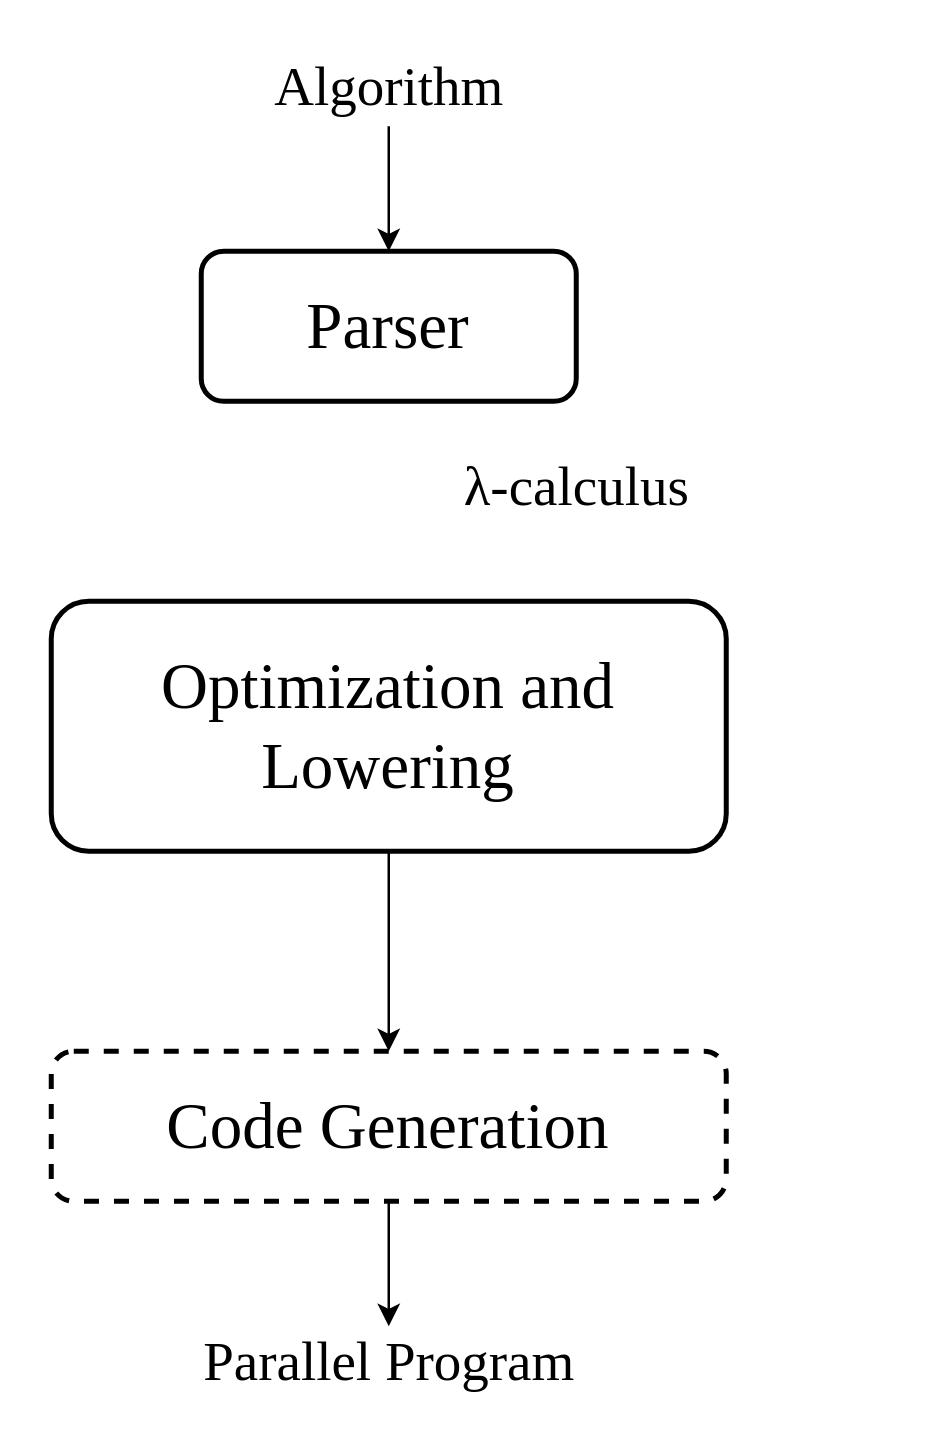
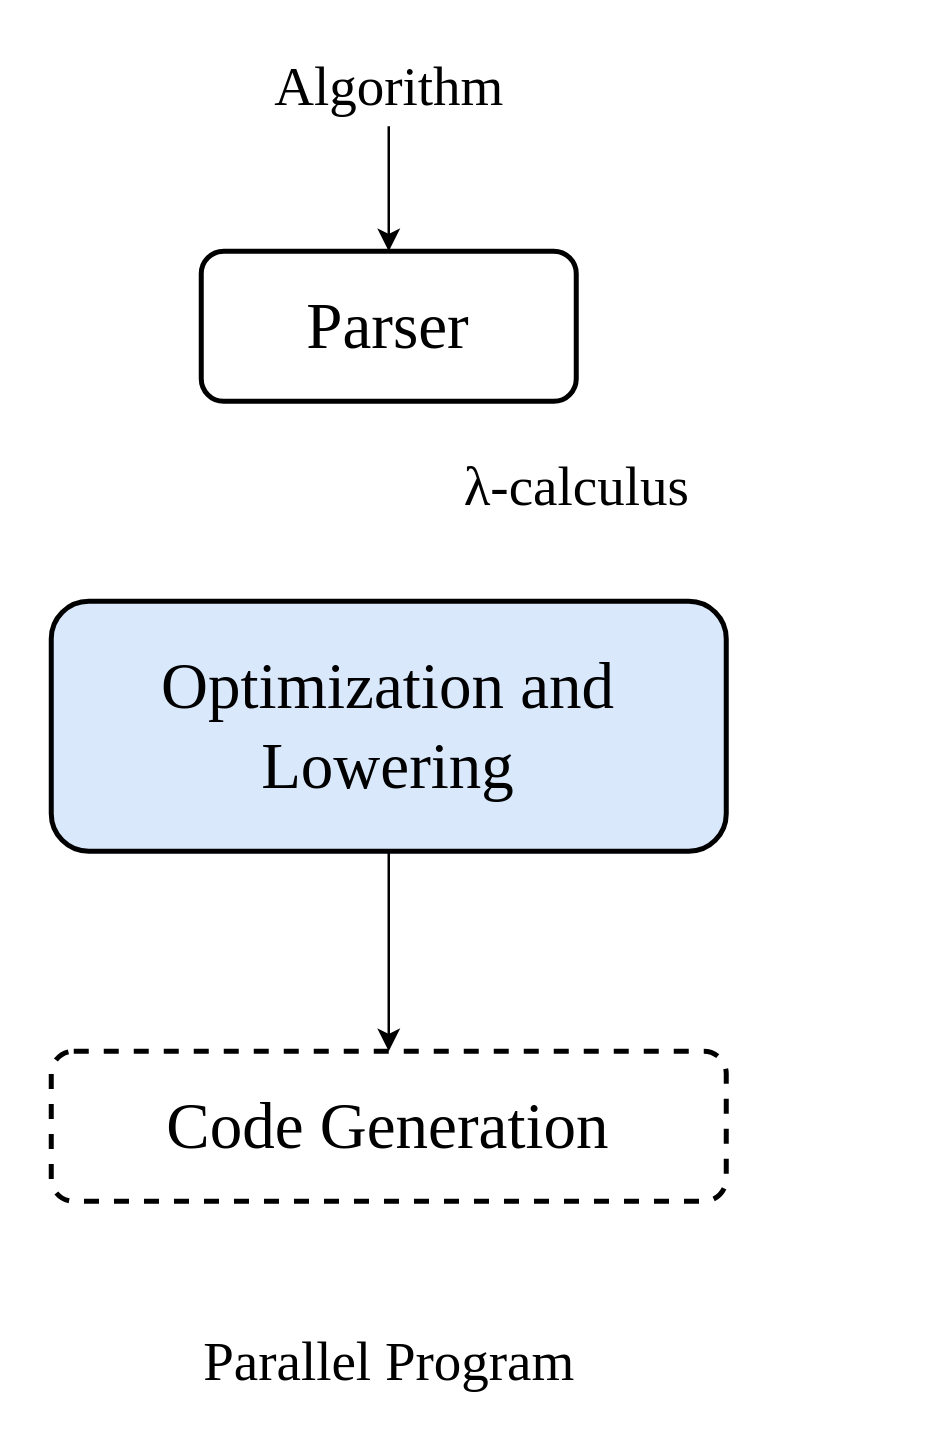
  <mxCell id="0" />
  <mxCell id="1" parent="0" />
  <mxCell id="2" value="" style="group" parent="1" vertex="1" connectable="0"><mxGeometry x="20" y="20" width="330" height="540" as="geometry" /></mxCell>
  <mxCell id="3" value="Parser" style="rounded=1;whiteSpace=wrap;html=1;fontFamily=Roboto Slab;fontSize=26;strokeWidth=2;" parent="2" vertex="1"><mxGeometry x="60" y="80" width="150" height="60" as="geometry" /></mxCell>
- <mxCell id="4" value="Optimization and Lowering" style="rounded=1;whiteSpace=wrap;html=1;fontFamily=Roboto Slab;fontSize=26;strokeWidth=2;" parent="2" vertex="1"><mxGeometry y="220" width="270" height="100" as="geometry" /></mxCell>
+ <mxCell id="4" value="Optimization and Lowering" style="rounded=1;whiteSpace=wrap;html=1;fontFamily=Roboto Slab;fontSize=26;strokeWidth=2;fillColor=#dae8fc;" parent="2" vertex="1"><mxGeometry y="220" width="270" height="100" as="geometry" /></mxCell>
  <mxCell id="5" value="Code Generation" style="rounded=1;whiteSpace=wrap;html=1;fontFamily=Roboto Slab;fontSize=26;strokeWidth=2;dashed=1;" parent="2" vertex="1"><mxGeometry y="400" width="270" height="60" as="geometry" /></mxCell>
  <mxCell id="6" style="edgeStyle=none;rounded=0;orthogonalLoop=1;jettySize=auto;html=1;fontSize=26;" parent="2" source="4" target="5" edge="1"><mxGeometry relative="1" as="geometry" /></mxCell>
  <mxCell id="7" value=" λ-calculus" style="text;html=1;align=center;verticalAlign=middle;resizable=0;points=[];autosize=1;fontSize=22;fontFamily=Roboto Slab;" parent="2" vertex="1"><mxGeometry x="150" y="160" width="120" height="30" as="geometry" /></mxCell>
  <mxCell id="8" value="Parallel Program" style="text;html=1;align=center;verticalAlign=middle;resizable=0;points=[];autosize=1;fontSize=22;fontFamily=Roboto Slab;" parent="2" vertex="1"><mxGeometry x="40" y="510" width="190" height="30" as="geometry" /></mxCell>
- <mxCell id="9" value="" style="edgeStyle=none;rounded=0;orthogonalLoop=1;jettySize=auto;html=1;fontFamily=Roboto Slab;fontSize=22;" parent="2" source="5" target="8" edge="1"><mxGeometry relative="1" as="geometry" /></mxCell>
  <mxCell id="10" value="" style="edgeStyle=none;rounded=0;orthogonalLoop=1;jettySize=auto;html=1;fontFamily=Roboto Slab;fontSize=22;" parent="2" source="11" target="3" edge="1"><mxGeometry relative="1" as="geometry" /></mxCell>
  <mxCell id="11" value="Algorithm" style="text;html=1;align=center;verticalAlign=middle;resizable=0;points=[];autosize=1;fontSize=22;fontFamily=Roboto Slab;" parent="2" vertex="1"><mxGeometry x="75" width="120" height="30" as="geometry" /></mxCell>
